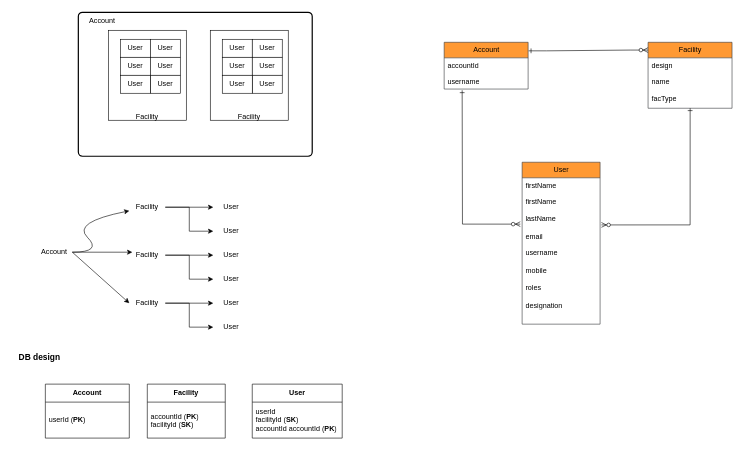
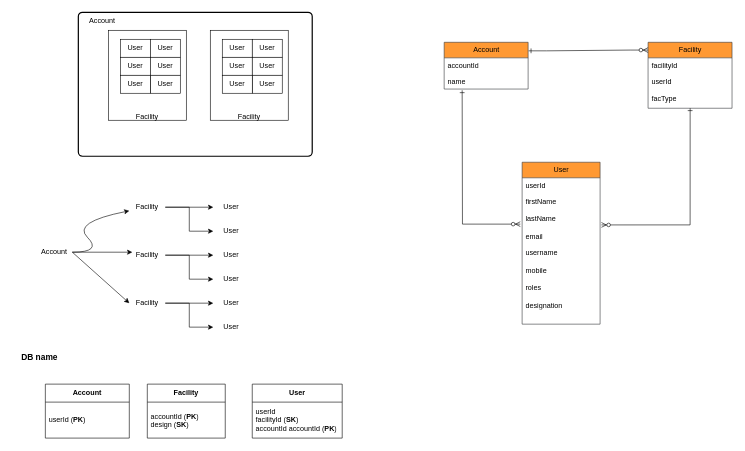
  <mxCell id="0" />
  <mxCell id="1" parent="0" />
  <mxCell id="2" value="" style="rounded=1;whiteSpace=wrap;html=1;absoluteArcSize=1;arcSize=14;strokeWidth=2;" parent="1" vertex="1"><mxGeometry x="130" y="20" width="390" height="240" as="geometry" /></mxCell>
  <mxCell id="3" value="" style="rounded=0;whiteSpace=wrap;html=1;" vertex="1" parent="1"><mxGeometry x="350" y="50" width="130" height="150" as="geometry" /></mxCell>
  <mxCell id="4" value="User" style="rounded=0;whiteSpace=wrap;html=1;" vertex="1" parent="1"><mxGeometry x="370" y="65" width="50" height="30" as="geometry" /></mxCell>
  <mxCell id="5" value="Facility" style="text;html=1;align=center;verticalAlign=middle;whiteSpace=wrap;rounded=0;" vertex="1" parent="1"><mxGeometry x="385" y="180" width="60" height="30" as="geometry" /></mxCell>
  <mxCell id="6" value="Account" style="text;html=1;align=center;verticalAlign=middle;whiteSpace=wrap;rounded=0;" vertex="1" parent="1"><mxGeometry x="140" y="20" width="60" height="30" as="geometry" /></mxCell>
  <mxCell id="7" value="Account" style="text;html=1;align=center;verticalAlign=middle;whiteSpace=wrap;rounded=0;" vertex="1" parent="1"><mxGeometry x="60" y="405" width="60" height="30" as="geometry" /></mxCell>
  <mxCell id="8" style="edgeStyle=orthogonalEdgeStyle;rounded=0;orthogonalLoop=1;jettySize=auto;html=1;" edge="1" parent="1" source="10" target="11"><mxGeometry relative="1" as="geometry" /></mxCell>
  <mxCell id="9" style="edgeStyle=orthogonalEdgeStyle;rounded=0;orthogonalLoop=1;jettySize=auto;html=1;exitX=1;exitY=0.5;exitDx=0;exitDy=0;entryX=0;entryY=0.5;entryDx=0;entryDy=0;" edge="1" parent="1" source="10" target="21"><mxGeometry relative="1" as="geometry" /></mxCell>
  <mxCell id="10" value="Facility" style="text;html=1;align=center;verticalAlign=middle;whiteSpace=wrap;rounded=0;" vertex="1" parent="1"><mxGeometry x="215" y="330" width="60" height="30" as="geometry" /></mxCell>
  <mxCell id="11" value="User" style="text;html=1;align=center;verticalAlign=middle;whiteSpace=wrap;rounded=0;" vertex="1" parent="1"><mxGeometry x="355" y="330" width="60" height="30" as="geometry" /></mxCell>
  <mxCell id="12" style="edgeStyle=orthogonalEdgeStyle;rounded=0;orthogonalLoop=1;jettySize=auto;html=1;entryX=0;entryY=0.5;entryDx=0;entryDy=0;" edge="1" parent="1" source="14" target="19"><mxGeometry relative="1" as="geometry" /></mxCell>
  <mxCell id="13" style="edgeStyle=orthogonalEdgeStyle;rounded=0;orthogonalLoop=1;jettySize=auto;html=1;exitX=1;exitY=0.5;exitDx=0;exitDy=0;entryX=0;entryY=0.5;entryDx=0;entryDy=0;" edge="1" parent="1" source="14" target="22"><mxGeometry relative="1" as="geometry" /></mxCell>
  <mxCell id="14" value="Facility" style="text;html=1;align=center;verticalAlign=middle;whiteSpace=wrap;rounded=0;" vertex="1" parent="1"><mxGeometry x="215" y="490" width="60" height="30" as="geometry" /></mxCell>
  <mxCell id="15" style="edgeStyle=orthogonalEdgeStyle;rounded=0;orthogonalLoop=1;jettySize=auto;html=1;exitX=1;exitY=0.5;exitDx=0;exitDy=0;" edge="1" parent="1" source="17" target="18"><mxGeometry relative="1" as="geometry" /></mxCell>
  <mxCell id="16" style="edgeStyle=orthogonalEdgeStyle;rounded=0;orthogonalLoop=1;jettySize=auto;html=1;exitX=1;exitY=0.5;exitDx=0;exitDy=0;entryX=0;entryY=0.5;entryDx=0;entryDy=0;" edge="1" parent="1" source="17" target="20"><mxGeometry relative="1" as="geometry" /></mxCell>
  <mxCell id="17" value="Facility" style="text;html=1;align=center;verticalAlign=middle;whiteSpace=wrap;rounded=0;" vertex="1" parent="1"><mxGeometry x="215" y="410" width="60" height="30" as="geometry" /></mxCell>
  <mxCell id="18" value="User" style="text;html=1;align=center;verticalAlign=middle;whiteSpace=wrap;rounded=0;" vertex="1" parent="1"><mxGeometry x="355" y="410" width="60" height="30" as="geometry" /></mxCell>
  <mxCell id="19" value="User" style="text;html=1;align=center;verticalAlign=middle;whiteSpace=wrap;rounded=0;" vertex="1" parent="1"><mxGeometry x="355" y="490" width="60" height="30" as="geometry" /></mxCell>
  <mxCell id="20" value="User" style="text;html=1;align=center;verticalAlign=middle;whiteSpace=wrap;rounded=0;" vertex="1" parent="1"><mxGeometry x="355" y="450" width="60" height="30" as="geometry" /></mxCell>
  <mxCell id="21" value="User" style="text;html=1;align=center;verticalAlign=middle;whiteSpace=wrap;rounded=0;" vertex="1" parent="1"><mxGeometry x="355" y="370" width="60" height="30" as="geometry" /></mxCell>
  <mxCell id="22" value="User" style="text;html=1;align=center;verticalAlign=middle;whiteSpace=wrap;rounded=0;" vertex="1" parent="1"><mxGeometry x="355" y="530" width="60" height="30" as="geometry" /></mxCell>
  <mxCell id="23" value="User" style="rounded=0;whiteSpace=wrap;html=1;" vertex="1" parent="1"><mxGeometry x="420" y="65" width="50" height="30" as="geometry" /></mxCell>
  <mxCell id="24" value="User" style="rounded=0;whiteSpace=wrap;html=1;" vertex="1" parent="1"><mxGeometry x="370" y="95" width="50" height="30" as="geometry" /></mxCell>
  <mxCell id="25" value="User" style="rounded=0;whiteSpace=wrap;html=1;" vertex="1" parent="1"><mxGeometry x="420" y="95" width="50" height="30" as="geometry" /></mxCell>
  <mxCell id="26" value="User" style="rounded=0;whiteSpace=wrap;html=1;" vertex="1" parent="1"><mxGeometry x="420" y="125" width="50" height="30" as="geometry" /></mxCell>
  <mxCell id="27" value="User" style="rounded=0;whiteSpace=wrap;html=1;" vertex="1" parent="1"><mxGeometry x="370" y="125" width="50" height="30" as="geometry" /></mxCell>
  <mxCell id="28" value="" style="rounded=0;whiteSpace=wrap;html=1;" vertex="1" parent="1"><mxGeometry x="180" y="50" width="130" height="150" as="geometry" /></mxCell>
  <mxCell id="29" value="User" style="rounded=0;whiteSpace=wrap;html=1;" vertex="1" parent="1"><mxGeometry x="200" y="65" width="50" height="30" as="geometry" /></mxCell>
  <mxCell id="30" value="Facility" style="text;html=1;align=center;verticalAlign=middle;whiteSpace=wrap;rounded=0;" vertex="1" parent="1"><mxGeometry x="215" y="180" width="60" height="30" as="geometry" /></mxCell>
  <mxCell id="31" value="User" style="rounded=0;whiteSpace=wrap;html=1;" vertex="1" parent="1"><mxGeometry x="250" y="65" width="50" height="30" as="geometry" /></mxCell>
  <mxCell id="32" value="User" style="rounded=0;whiteSpace=wrap;html=1;" vertex="1" parent="1"><mxGeometry x="200" y="95" width="50" height="30" as="geometry" /></mxCell>
  <mxCell id="33" value="User" style="rounded=0;whiteSpace=wrap;html=1;" vertex="1" parent="1"><mxGeometry x="250" y="95" width="50" height="30" as="geometry" /></mxCell>
  <mxCell id="34" value="User" style="rounded=0;whiteSpace=wrap;html=1;" vertex="1" parent="1"><mxGeometry x="250" y="125" width="50" height="30" as="geometry" /></mxCell>
  <mxCell id="35" value="User" style="rounded=0;whiteSpace=wrap;html=1;" vertex="1" parent="1"><mxGeometry x="200" y="125" width="50" height="30" as="geometry" /></mxCell>
  <mxCell id="36" value="&lt;b&gt;Account&lt;/b&gt;" style="swimlane;fontStyle=0;childLayout=stackLayout;horizontal=1;startSize=30;horizontalStack=0;resizeParent=1;resizeParentMax=0;resizeLast=0;collapsible=1;marginBottom=0;whiteSpace=wrap;html=1;" vertex="1" parent="1"><mxGeometry x="75" y="640" width="140" height="90" as="geometry" /></mxCell>
  <mxCell id="37" value="userId (&lt;b&gt;PK&lt;/b&gt;)" style="text;strokeColor=none;fillColor=none;align=left;verticalAlign=middle;spacingLeft=4;spacingRight=4;overflow=hidden;points=[[0,0.5],[1,0.5]];portConstraint=eastwest;rotatable=0;whiteSpace=wrap;html=1;" vertex="1" parent="36"><mxGeometry y="30" width="140" height="60" as="geometry" /></mxCell>
  <mxCell id="38" value="" style="curved=1;endArrow=classic;html=1;rounded=0;" edge="1" parent="1" target="10"><mxGeometry width="50" height="50" relative="1" as="geometry"><mxPoint x="120" y="420" as="sourcePoint" /><mxPoint x="170" y="370" as="targetPoint" /><Array as="points"><mxPoint x="170" y="420" /><mxPoint x="120" y="370" /></Array></mxGeometry></mxCell>
  <mxCell id="39" value="" style="endArrow=classic;html=1;rounded=0;exitX=1;exitY=0.5;exitDx=0;exitDy=0;" edge="1" parent="1" source="7"><mxGeometry width="50" height="50" relative="1" as="geometry"><mxPoint x="170" y="470" as="sourcePoint" /><mxPoint x="220" y="420" as="targetPoint" /></mxGeometry></mxCell>
  <mxCell id="40" value="" style="endArrow=classic;html=1;rounded=0;exitX=1;exitY=0.5;exitDx=0;exitDy=0;entryX=0;entryY=0.5;entryDx=0;entryDy=0;" edge="1" parent="1" source="7" target="14"><mxGeometry width="50" height="50" relative="1" as="geometry"><mxPoint x="220" y="470" as="sourcePoint" /><mxPoint x="270" y="420" as="targetPoint" /></mxGeometry></mxCell>
- <mxCell id="41" value="&lt;b&gt;&lt;font style=&quot;font-size: 14px;&quot;&gt;DB design&lt;/font&gt;&lt;/b&gt;" style="text;html=1;align=center;verticalAlign=middle;resizable=0;points=[];autosize=1;strokeColor=none;fillColor=default;" vertex="1" parent="1"><mxGeometry x="20" y="580" width="90" height="30" as="geometry" /></mxCell>
+ <mxCell id="41" value="&lt;b&gt;&lt;font style=&quot;font-size: 14px;&quot;&gt;DB name&lt;/font&gt;&lt;/b&gt;" style="text;html=1;align=center;verticalAlign=middle;resizable=0;points=[];autosize=1;strokeColor=none;fillColor=default;" vertex="1" parent="1"><mxGeometry x="20" y="580" width="90" height="30" as="geometry" /></mxCell>
  <mxCell id="42" value="&lt;b&gt;Facility&lt;/b&gt;" style="swimlane;fontStyle=0;childLayout=stackLayout;horizontal=1;startSize=30;horizontalStack=0;resizeParent=1;resizeParentMax=0;resizeLast=0;collapsible=1;marginBottom=0;whiteSpace=wrap;html=1;fillColor=none;" vertex="1" parent="1"><mxGeometry x="245" y="640" width="130" height="90" as="geometry" /></mxCell>
- <mxCell id="43" value="&lt;div&gt;&lt;span style=&quot;background-color: initial;&quot;&gt;&lt;br&gt;&lt;/span&gt;&lt;/div&gt;&lt;div&gt;&lt;span style=&quot;background-color: initial;&quot;&gt;accountId (&lt;/span&gt;&lt;b style=&quot;background-color: initial;&quot;&gt;PK&lt;/b&gt;&lt;span style=&quot;background-color: initial;&quot;&gt;)&lt;/span&gt;&lt;/div&gt;&lt;div&gt;facilityId&amp;nbsp;&lt;span style=&quot;background-color: initial;&quot;&gt;(&lt;b&gt;S&lt;/b&gt;&lt;/span&gt;&lt;b style=&quot;background-color: initial;&quot;&gt;K&lt;/b&gt;&lt;span style=&quot;background-color: initial;&quot;&gt;)&lt;/span&gt;&lt;/div&gt;&lt;br&gt;&lt;div&gt;&lt;br&gt;&lt;/div&gt;" style="text;strokeColor=none;fillColor=none;align=left;verticalAlign=middle;spacingLeft=4;spacingRight=4;overflow=hidden;points=[[0,0.5],[1,0.5]];portConstraint=eastwest;rotatable=0;whiteSpace=wrap;html=1;" vertex="1" parent="42"><mxGeometry y="30" width="130" height="60" as="geometry" /></mxCell>
+ <mxCell id="43" value="&lt;div&gt;&lt;span style=&quot;background-color: initial;&quot;&gt;&lt;br&gt;&lt;/span&gt;&lt;/div&gt;&lt;div&gt;&lt;span style=&quot;background-color: initial;&quot;&gt;accountId (&lt;/span&gt;&lt;b style=&quot;background-color: initial;&quot;&gt;PK&lt;/b&gt;&lt;span style=&quot;background-color: initial;&quot;&gt;)&lt;/span&gt;&lt;/div&gt;&lt;div&gt;design&amp;nbsp;&lt;span style=&quot;background-color: initial;&quot;&gt;(&lt;b&gt;S&lt;/b&gt;&lt;/span&gt;&lt;b style=&quot;background-color: initial;&quot;&gt;K&lt;/b&gt;&lt;span style=&quot;background-color: initial;&quot;&gt;)&lt;/span&gt;&lt;/div&gt;&lt;br&gt;&lt;div&gt;&lt;br&gt;&lt;/div&gt;" style="text;strokeColor=none;fillColor=none;align=left;verticalAlign=middle;spacingLeft=4;spacingRight=4;overflow=hidden;points=[[0,0.5],[1,0.5]];portConstraint=eastwest;rotatable=0;whiteSpace=wrap;html=1;" vertex="1" parent="42"><mxGeometry y="30" width="130" height="60" as="geometry" /></mxCell>
  <mxCell id="44" value="&lt;b&gt;User&lt;/b&gt;" style="swimlane;fontStyle=0;childLayout=stackLayout;horizontal=1;startSize=30;horizontalStack=0;resizeParent=1;resizeParentMax=0;resizeLast=0;collapsible=1;marginBottom=0;whiteSpace=wrap;html=1;fillColor=none;" vertex="1" parent="1"><mxGeometry x="420" y="640" width="150" height="90" as="geometry" /></mxCell>
  <mxCell id="45" value="&lt;div&gt;&lt;span style=&quot;background-color: initial;&quot;&gt;userId&lt;/span&gt;&lt;/div&gt;facilityId (&lt;b&gt;SK&lt;/b&gt;)&lt;div&gt;accountId&amp;nbsp;&lt;span style=&quot;background-color: initial;&quot;&gt;accountId (&lt;/span&gt;&lt;b style=&quot;background-color: initial;&quot;&gt;PK&lt;/b&gt;&lt;span style=&quot;background-color: initial;&quot;&gt;)&lt;/span&gt;&lt;/div&gt;" style="text;strokeColor=none;fillColor=none;align=left;verticalAlign=middle;spacingLeft=4;spacingRight=4;overflow=hidden;points=[[0,0.5],[1,0.5]];portConstraint=eastwest;rotatable=0;whiteSpace=wrap;html=1;" vertex="1" parent="44"><mxGeometry y="30" width="150" height="60" as="geometry" /></mxCell>
  <mxCell id="46" value="Account" style="swimlane;fontStyle=0;childLayout=stackLayout;horizontal=1;startSize=26;fillColor=#FF9933;horizontalStack=0;resizeParent=1;resizeParentMax=0;resizeLast=0;collapsible=1;marginBottom=0;html=1;movable=1;resizable=1;rotatable=1;deletable=1;editable=1;locked=0;connectable=1;strokeColor=#36393d;" vertex="1" parent="1"><mxGeometry x="740" y="70" width="140" height="78" as="geometry"><mxRectangle x="720" y="155" width="60" height="30" as="alternateBounds" /></mxGeometry></mxCell>
  <mxCell id="47" value="accountId" style="text;strokeColor=none;fillColor=none;align=left;verticalAlign=top;spacingLeft=4;spacingRight=4;overflow=hidden;rotatable=0;points=[[0,0.5],[1,0.5]];portConstraint=eastwest;whiteSpace=wrap;html=1;" vertex="1" parent="46"><mxGeometry y="26" width="140" height="26" as="geometry" /></mxCell>
- <mxCell id="48" value="username" style="text;strokeColor=none;fillColor=none;align=left;verticalAlign=top;spacingLeft=4;spacingRight=4;overflow=hidden;rotatable=0;points=[[0,0.5],[1,0.5]];portConstraint=eastwest;whiteSpace=wrap;html=1;" vertex="1" parent="46"><mxGeometry y="52" width="140" height="26" as="geometry" /></mxCell>
+ <mxCell id="48" value="name" style="text;strokeColor=none;fillColor=none;align=left;verticalAlign=top;spacingLeft=4;spacingRight=4;overflow=hidden;rotatable=0;points=[[0,0.5],[1,0.5]];portConstraint=eastwest;whiteSpace=wrap;html=1;" vertex="1" parent="46"><mxGeometry y="52" width="140" height="26" as="geometry" /></mxCell>
  <mxCell id="49" value="Facility" style="swimlane;fontStyle=0;childLayout=stackLayout;horizontal=1;startSize=26;fillColor=#FF9933;horizontalStack=0;resizeParent=1;resizeParentMax=0;resizeLast=0;collapsible=1;marginBottom=0;html=1;movable=1;resizable=1;rotatable=1;deletable=1;editable=1;locked=0;connectable=1;strokeColor=#36393d;" vertex="1" parent="1"><mxGeometry x="1080" y="70" width="140" height="110" as="geometry"><mxRectangle x="720" y="155" width="60" height="30" as="alternateBounds" /></mxGeometry></mxCell>
- <mxCell id="50" value="design&lt;div&gt;&lt;br&gt;&lt;/div&gt;&lt;div&gt;&lt;br&gt;&lt;/div&gt;&lt;div&gt;&lt;br&gt;&lt;/div&gt;&lt;div&gt;&lt;br&gt;&lt;/div&gt;" style="text;strokeColor=none;fillColor=none;align=left;verticalAlign=top;spacingLeft=4;spacingRight=4;overflow=hidden;rotatable=0;points=[[0,0.5],[1,0.5]];portConstraint=eastwest;whiteSpace=wrap;html=1;" vertex="1" parent="49"><mxGeometry y="26" width="140" height="26" as="geometry" /></mxCell>
- <mxCell id="51" value="&lt;div&gt;&lt;span style=&quot;background-color: initial;&quot;&gt;name&lt;/span&gt;&lt;/div&gt;&lt;div&gt;&lt;span style=&quot;background-color: initial;&quot;&gt;&lt;br&gt;&lt;/span&gt;&lt;/div&gt;&lt;div&gt;&lt;span style=&quot;background-color: initial;&quot;&gt;facType&lt;/span&gt;&lt;/div&gt;" style="text;strokeColor=none;fillColor=none;align=left;verticalAlign=top;spacingLeft=4;spacingRight=4;overflow=hidden;rotatable=0;points=[[0,0.5],[1,0.5]];portConstraint=eastwest;whiteSpace=wrap;html=1;" vertex="1" parent="49"><mxGeometry y="52" width="140" height="58" as="geometry" /></mxCell>
+ <mxCell id="50" value="facilityId&lt;div&gt;&lt;br&gt;&lt;/div&gt;&lt;div&gt;&lt;br&gt;&lt;/div&gt;&lt;div&gt;&lt;br&gt;&lt;/div&gt;&lt;div&gt;&lt;br&gt;&lt;/div&gt;" style="text;strokeColor=none;fillColor=none;align=left;verticalAlign=top;spacingLeft=4;spacingRight=4;overflow=hidden;rotatable=0;points=[[0,0.5],[1,0.5]];portConstraint=eastwest;whiteSpace=wrap;html=1;" vertex="1" parent="49"><mxGeometry y="26" width="140" height="26" as="geometry" /></mxCell>
+ <mxCell id="51" value="&lt;div&gt;&lt;span style=&quot;background-color: initial;&quot;&gt;userId&lt;/span&gt;&lt;/div&gt;&lt;div&gt;&lt;span style=&quot;background-color: initial;&quot;&gt;&lt;br&gt;&lt;/span&gt;&lt;/div&gt;&lt;div&gt;&lt;span style=&quot;background-color: initial;&quot;&gt;facType&lt;/span&gt;&lt;/div&gt;" style="text;strokeColor=none;fillColor=none;align=left;verticalAlign=top;spacingLeft=4;spacingRight=4;overflow=hidden;rotatable=0;points=[[0,0.5],[1,0.5]];portConstraint=eastwest;whiteSpace=wrap;html=1;" vertex="1" parent="49"><mxGeometry y="52" width="140" height="58" as="geometry" /></mxCell>
  <mxCell id="52" value="User" style="swimlane;fontStyle=0;childLayout=stackLayout;horizontal=1;startSize=26;fillColor=#FF9933;horizontalStack=0;resizeParent=1;resizeParentMax=0;resizeLast=0;collapsible=1;marginBottom=0;html=1;movable=1;resizable=1;rotatable=1;deletable=1;editable=1;locked=0;connectable=1;strokeColor=#36393d;" vertex="1" parent="1"><mxGeometry x="870" y="270" width="130" height="270" as="geometry"><mxRectangle x="720" y="155" width="60" height="30" as="alternateBounds" /></mxGeometry></mxCell>
- <mxCell id="53" value="firstName" style="text;strokeColor=none;fillColor=none;align=left;verticalAlign=top;spacingLeft=4;spacingRight=4;overflow=hidden;rotatable=0;points=[[0,0.5],[1,0.5]];portConstraint=eastwest;whiteSpace=wrap;html=1;" vertex="1" parent="52"><mxGeometry y="26" width="130" height="26" as="geometry" /></mxCell>
+ <mxCell id="53" value="userId" style="text;strokeColor=none;fillColor=none;align=left;verticalAlign=top;spacingLeft=4;spacingRight=4;overflow=hidden;rotatable=0;points=[[0,0.5],[1,0.5]];portConstraint=eastwest;whiteSpace=wrap;html=1;" vertex="1" parent="52"><mxGeometry y="26" width="130" height="26" as="geometry" /></mxCell>
  <mxCell id="54" value="&lt;div&gt;firstName&lt;/div&gt;&lt;div&gt;&lt;br&gt;&lt;/div&gt;&lt;div&gt;lastName&lt;/div&gt;&lt;div&gt;&lt;br&gt;&lt;/div&gt;&lt;div&gt;email&lt;/div&gt;&lt;div&gt;&lt;br&gt;&lt;/div&gt;&lt;div&gt;username&lt;/div&gt;&lt;div&gt;&lt;br&gt;&lt;/div&gt;&lt;div&gt;mobile&lt;/div&gt;&lt;div&gt;&lt;br&gt;&lt;/div&gt;&lt;div&gt;roles&lt;/div&gt;&lt;div&gt;&lt;br&gt;&lt;/div&gt;&lt;div&gt;designation&lt;/div&gt;" style="text;strokeColor=none;fillColor=none;align=left;verticalAlign=top;spacingLeft=4;spacingRight=4;overflow=hidden;rotatable=0;points=[[0,0.5],[1,0.5]];portConstraint=eastwest;whiteSpace=wrap;html=1;" vertex="1" parent="52"><mxGeometry y="52" width="130" height="218" as="geometry" /></mxCell>
  <mxCell id="55" value="" style="edgeStyle=entityRelationEdgeStyle;fontSize=12;html=1;endArrow=ERzeroToMany;startArrow=ERone;rounded=0;exitX=1.006;exitY=0.183;exitDx=0;exitDy=0;exitPerimeter=0;startFill=0;" edge="1" parent="1" source="46"><mxGeometry width="100" height="100" relative="1" as="geometry"><mxPoint x="890" y="120" as="sourcePoint" /><mxPoint x="1080" y="83" as="targetPoint" /></mxGeometry></mxCell>
  <mxCell id="56" value="" style="edgeStyle=orthogonalEdgeStyle;fontSize=12;html=1;endArrow=ERzeroToMany;startArrow=ERone;rounded=0;entryX=1.017;entryY=0.241;entryDx=0;entryDy=0;entryPerimeter=0;arcSize=0;exitX=0.501;exitY=0.999;exitDx=0;exitDy=0;exitPerimeter=0;startFill=0;" edge="1" parent="1" source="51" target="54"><mxGeometry width="100" height="100" relative="1" as="geometry"><mxPoint x="1150" y="190" as="sourcePoint" /><mxPoint x="960" y="402.994" as="targetPoint" /></mxGeometry></mxCell>
  <mxCell id="57" value="" style="fontSize=12;html=1;endArrow=ERzeroToMany;startArrow=ERone;rounded=0;arcSize=0;edgeStyle=orthogonalEdgeStyle;entryX=-0.023;entryY=0.235;entryDx=0;entryDy=0;entryPerimeter=0;startFill=0;" edge="1" parent="1" target="54"><mxGeometry width="100" height="100" relative="1" as="geometry"><mxPoint x="770" y="150" as="sourcePoint" /><mxPoint x="860" y="460" as="targetPoint" /></mxGeometry></mxCell>
